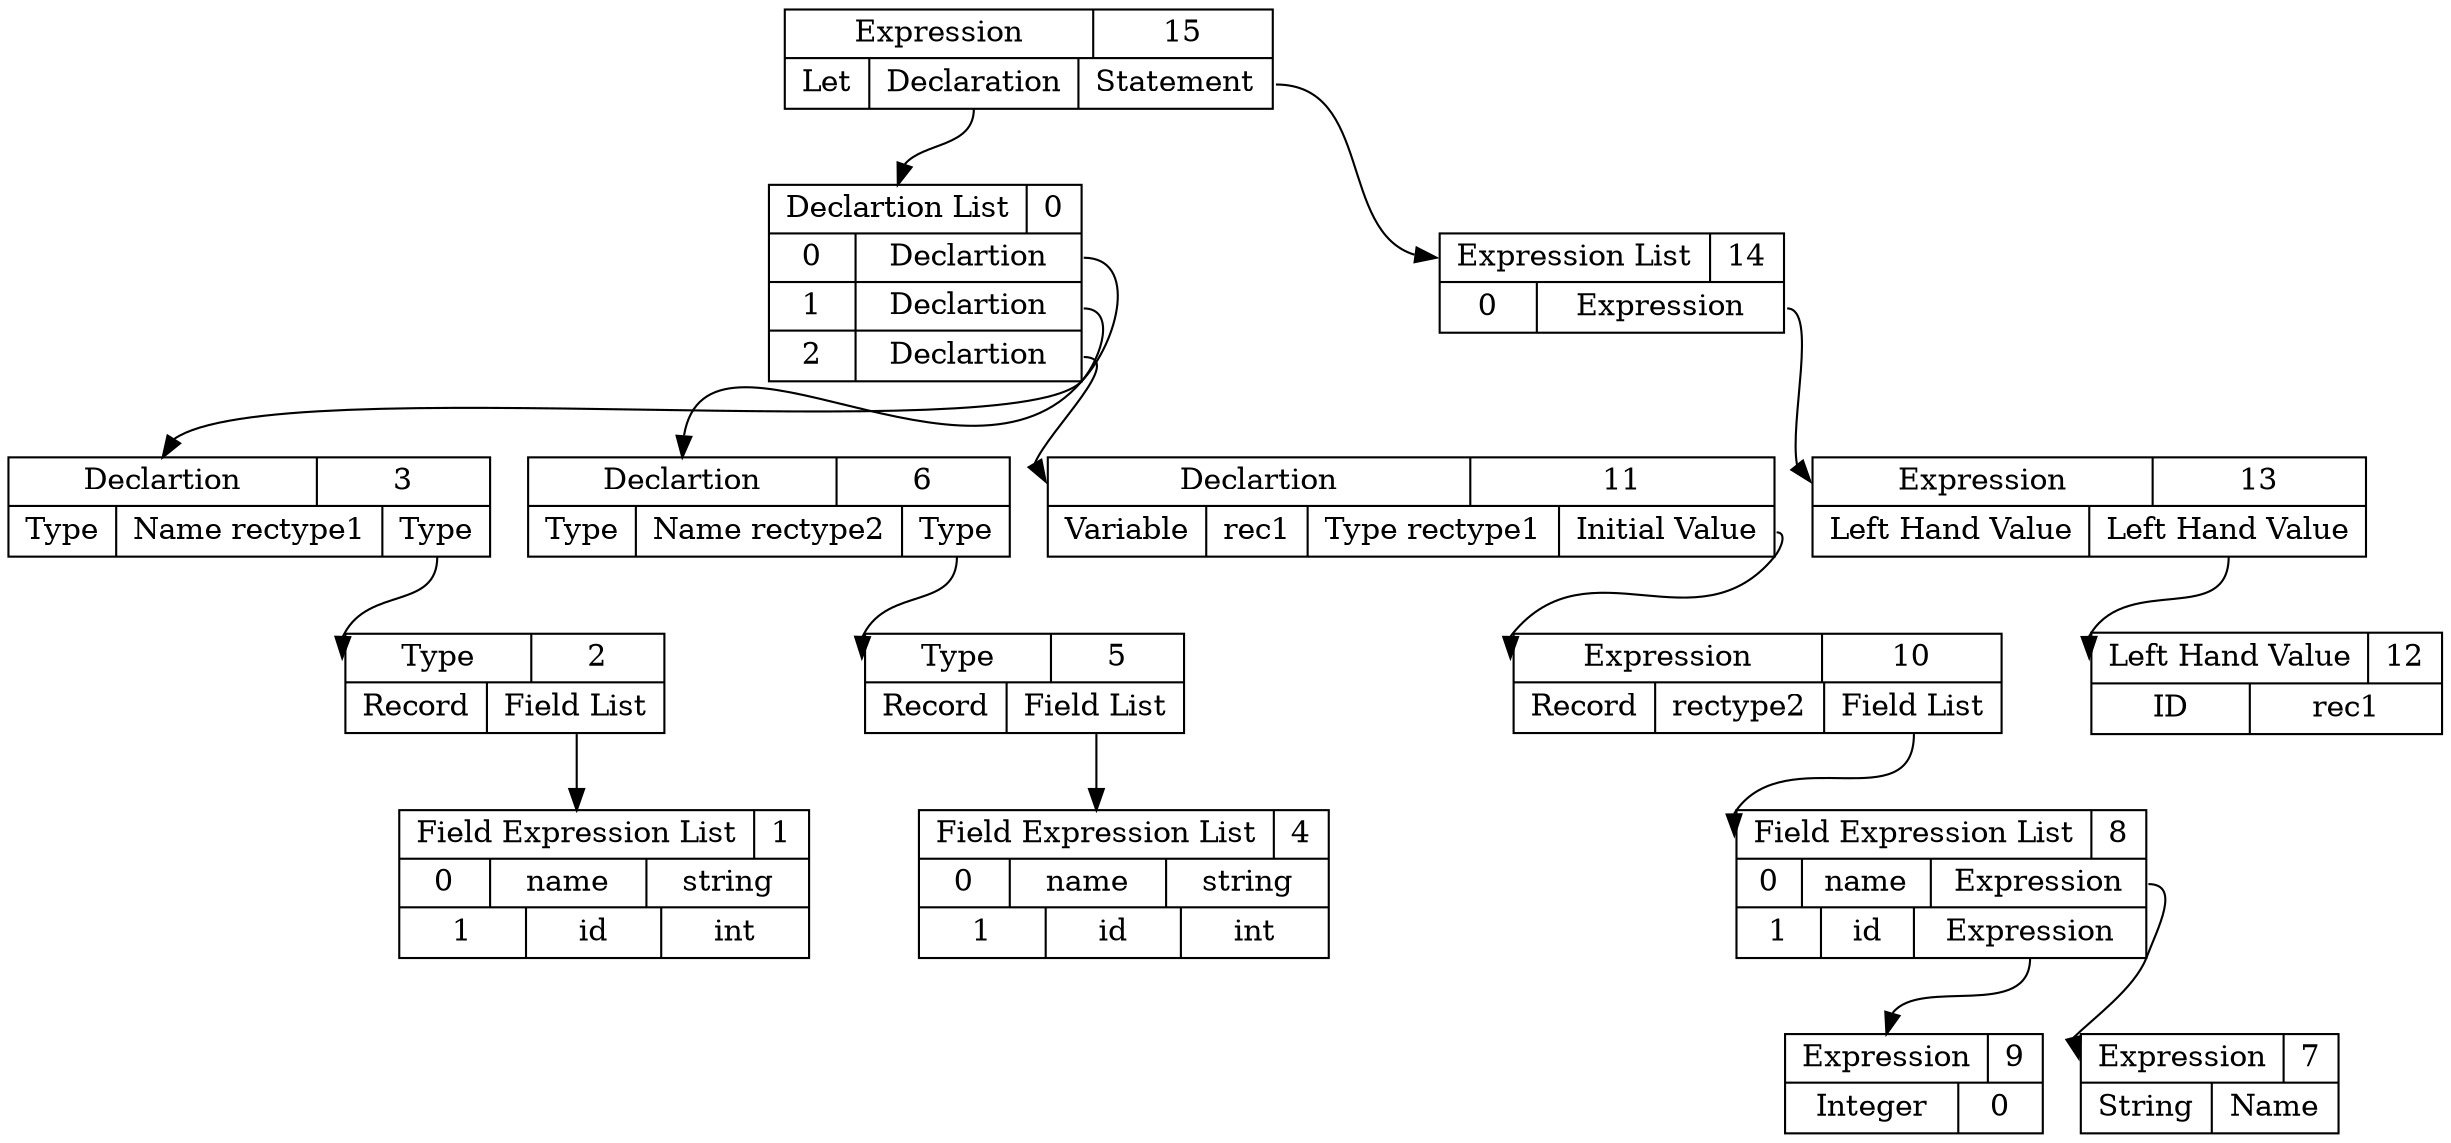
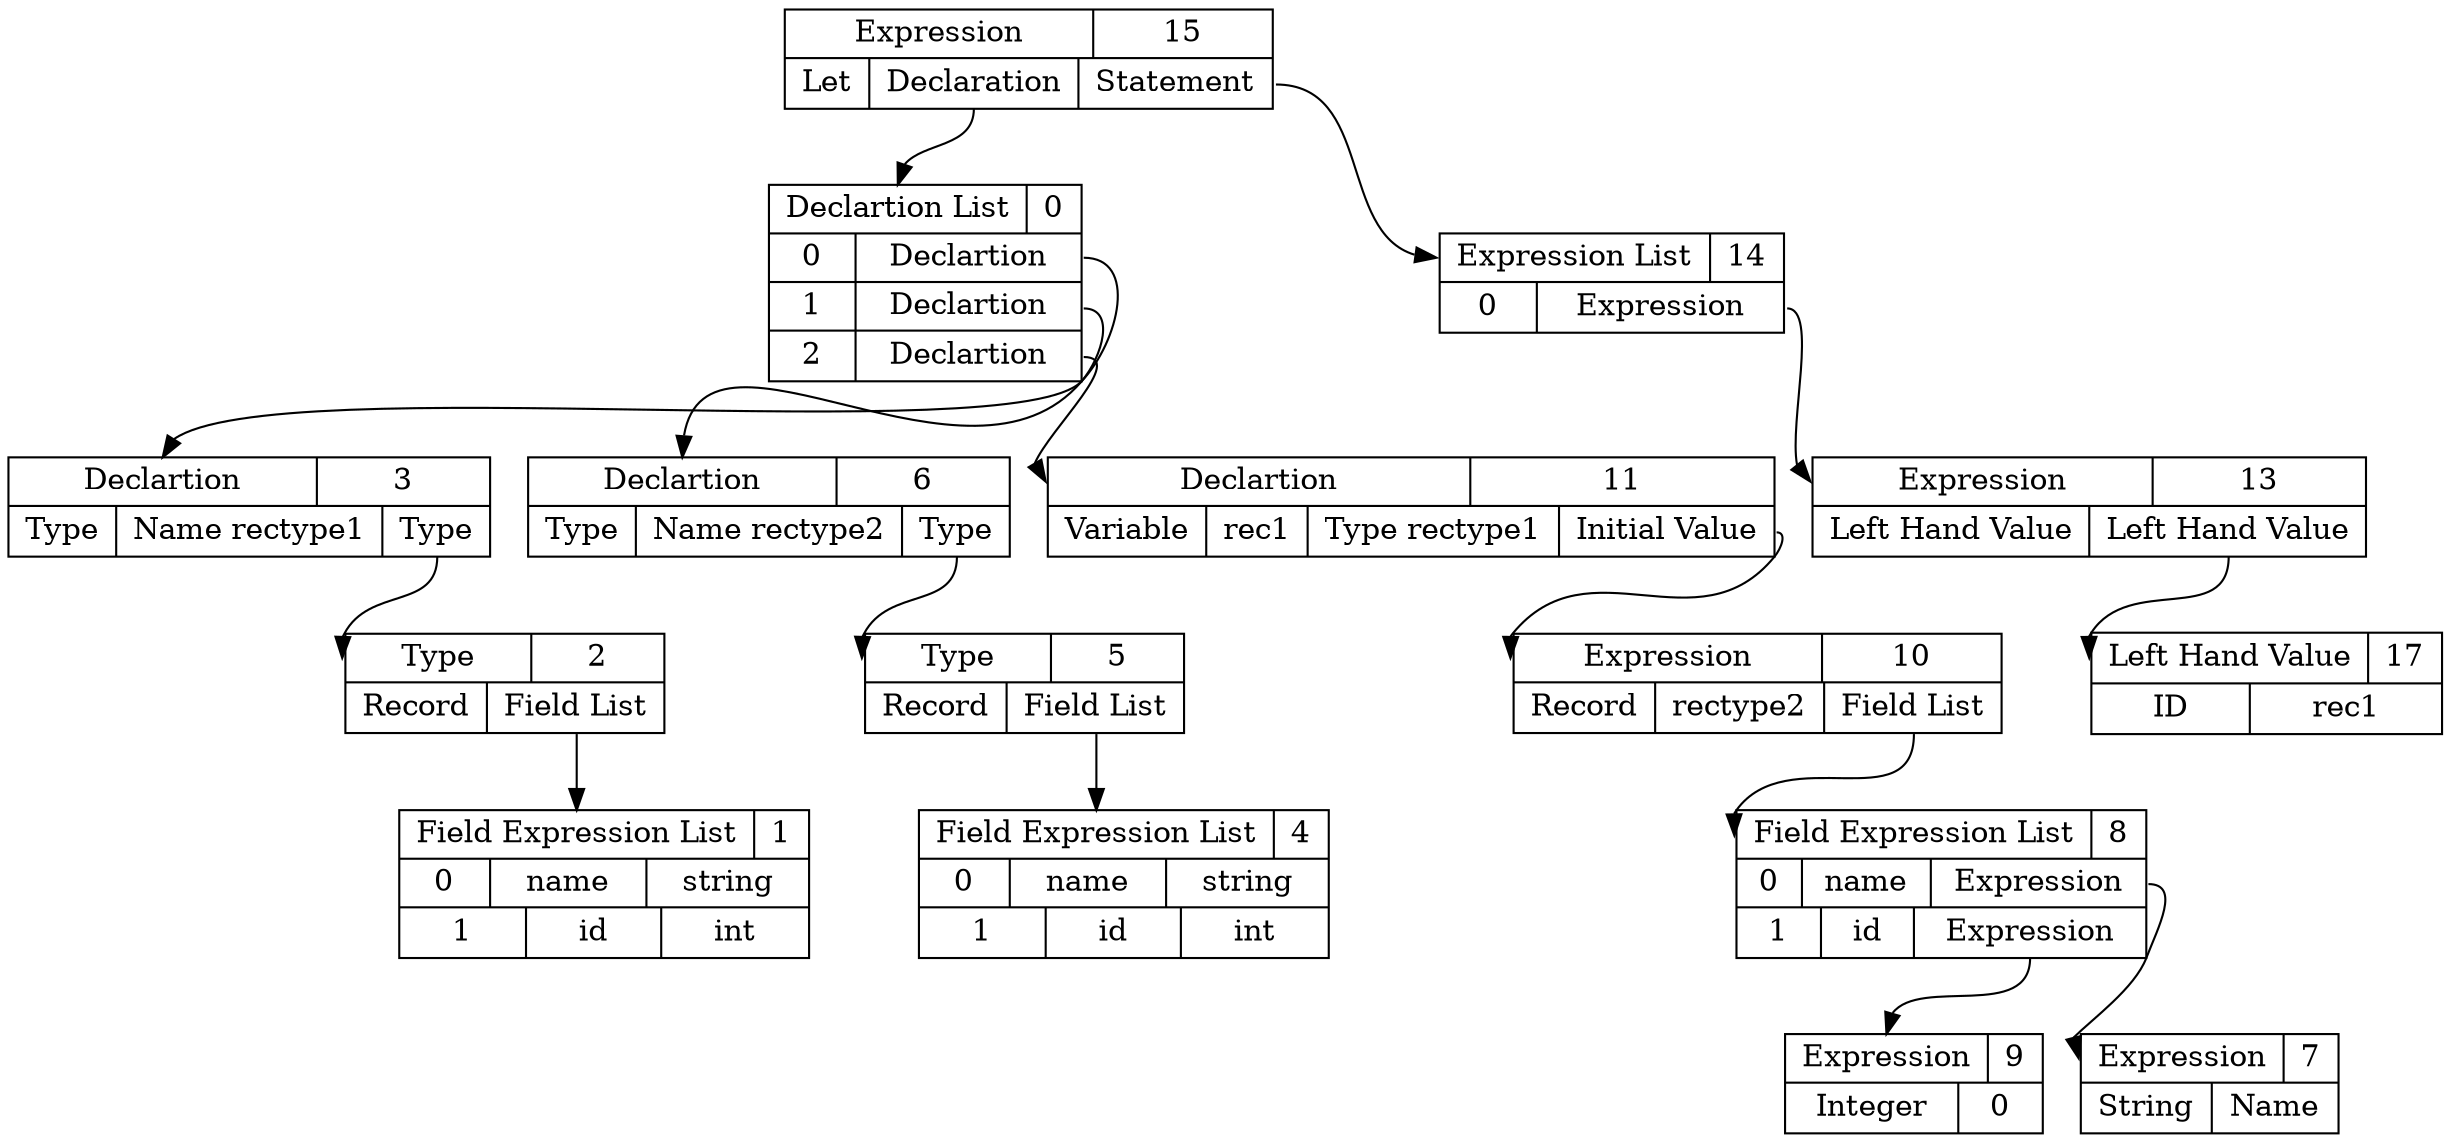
  digraph {
    node [shape=record]
    edge [headport=ptr tailport=pos0]
    n1 [label="{ { <ptr> Expression | 15 } |{ Let | <dec> Declaration | <stmt> Statement } } "]
    n2 [label="{ { <ptr> Declartion List | 0 } | { 0 | <pos0> Declartion }| { 1 | <pos1> Declartion }| { 2 | <pos2> Declartion } }"]
    n3 [label="{ { <ptr> Expression List | 14 } | { 0 | <pos0> Expression } }"]
    n4 [label="{ { <ptr> Declartion | 3 } | {Type | Name rectype1 | <ty> Type } }"]
    n5 [label="{ { <ptr> Type | 2 } | { Record | <flist> Field List } } "]
    n6 [label="{ { <ptr> Field Expression List | 1 } | { 0 | name | string }| { 1 | id | int } }"]
    n7 [label="{ { <ptr> Declartion | 6 } | {Type | Name rectype2 | <ty> Type } }"]
    n8 [label="{ { <ptr> Declartion | 11 } | {Variable | rec1 | Type rectype1 | <initval> Initial Value } }"]
    n9 [label="{ { <ptr> Type | 5 } | { Record | <flist> Field List } } "]
    n10 [label="{ { <ptr> Field Expression List | 4 } | { 0 | name | string }| { 1 | id | int } }"]
    n11 [label="{ { <ptr> Expression | 10 } |{ Record | rectype2 | <flistpos> Field List} }"]
    n12 [label="{ { <ptr> Field Expression List | 8 } | { 0 | name | <pos0> Expression }| { 1 | id | <pos1> Expression } }"]
    n13 [label="{ { <ptr> Expression | 7 } |{ String | Name } }"]
    n14 [label="{ { <ptr> Expression | 9 } |{ Integer | 0 } }"]
    n15 [label="{ { <ptr> Expression | 13 } |{ Left Hand Value | <lval> Left Hand Value} }"]
-   n16 [label="{ { <ptr> Left Hand Value | 12 } | { ID | rec1 } } "]
+   n16 [label="{ { <ptr> Left Hand Value | 17 } | { ID | rec1 } } "]
    n1 -> n2 [tailport=dec]
    n1 -> n3 [tailport=stmt]
    n2 -> n4
    n2 -> n7 [tailport=pos1]
    n2 -> n8 [tailport=pos2]
    n3 -> n15
    n4 -> n5 [tailport=ty]
    n5 -> n6 [tailport=flist]
    n7 -> n9 [tailport=ty]
    n8 -> n11 [tailport=initval]
    n9 -> n10 [tailport=flist]
    n11 -> n12 [tailport=flistpos]
    n12 -> n13
    n12 -> n14 [tailport=pos1]
    n15 -> n16 [tailport=lval]
  }
